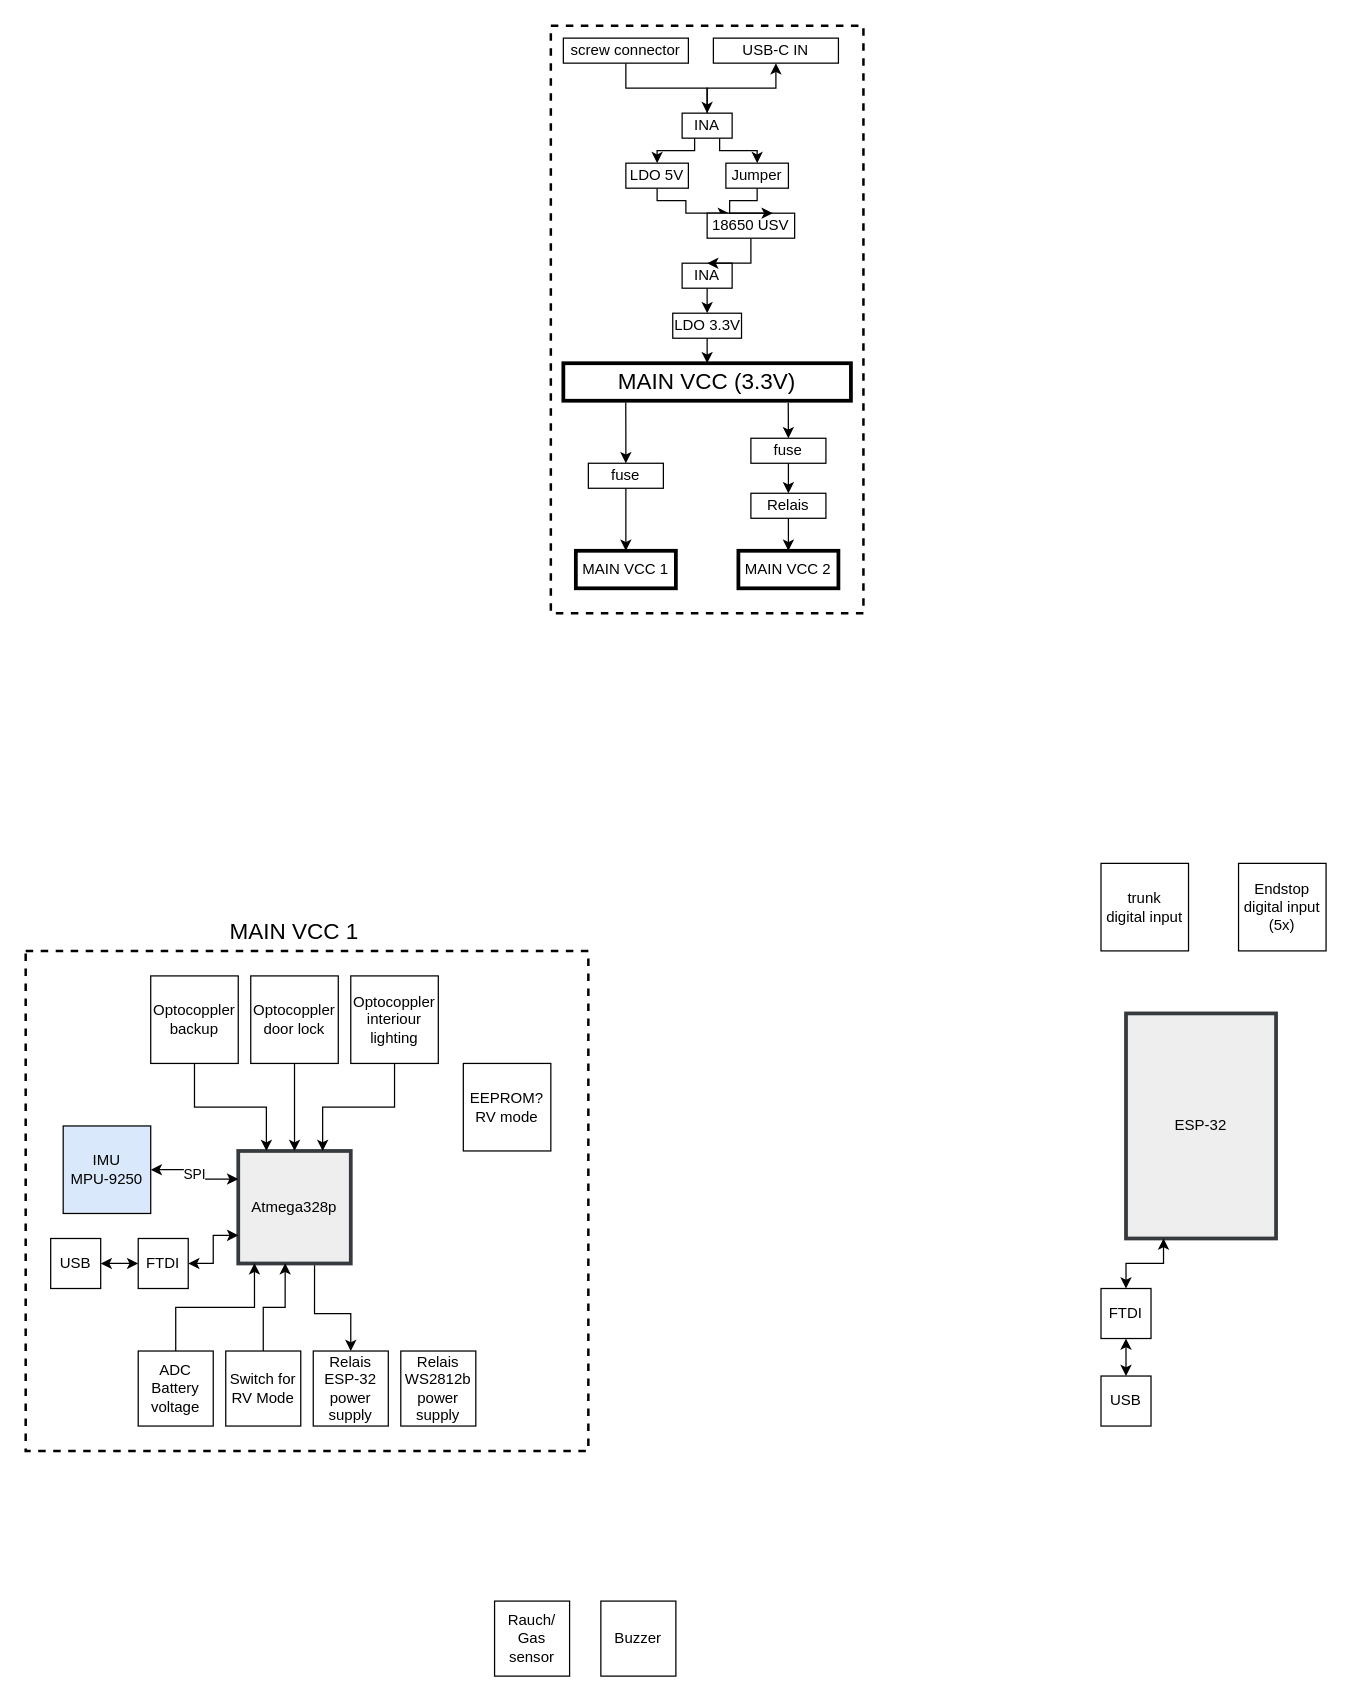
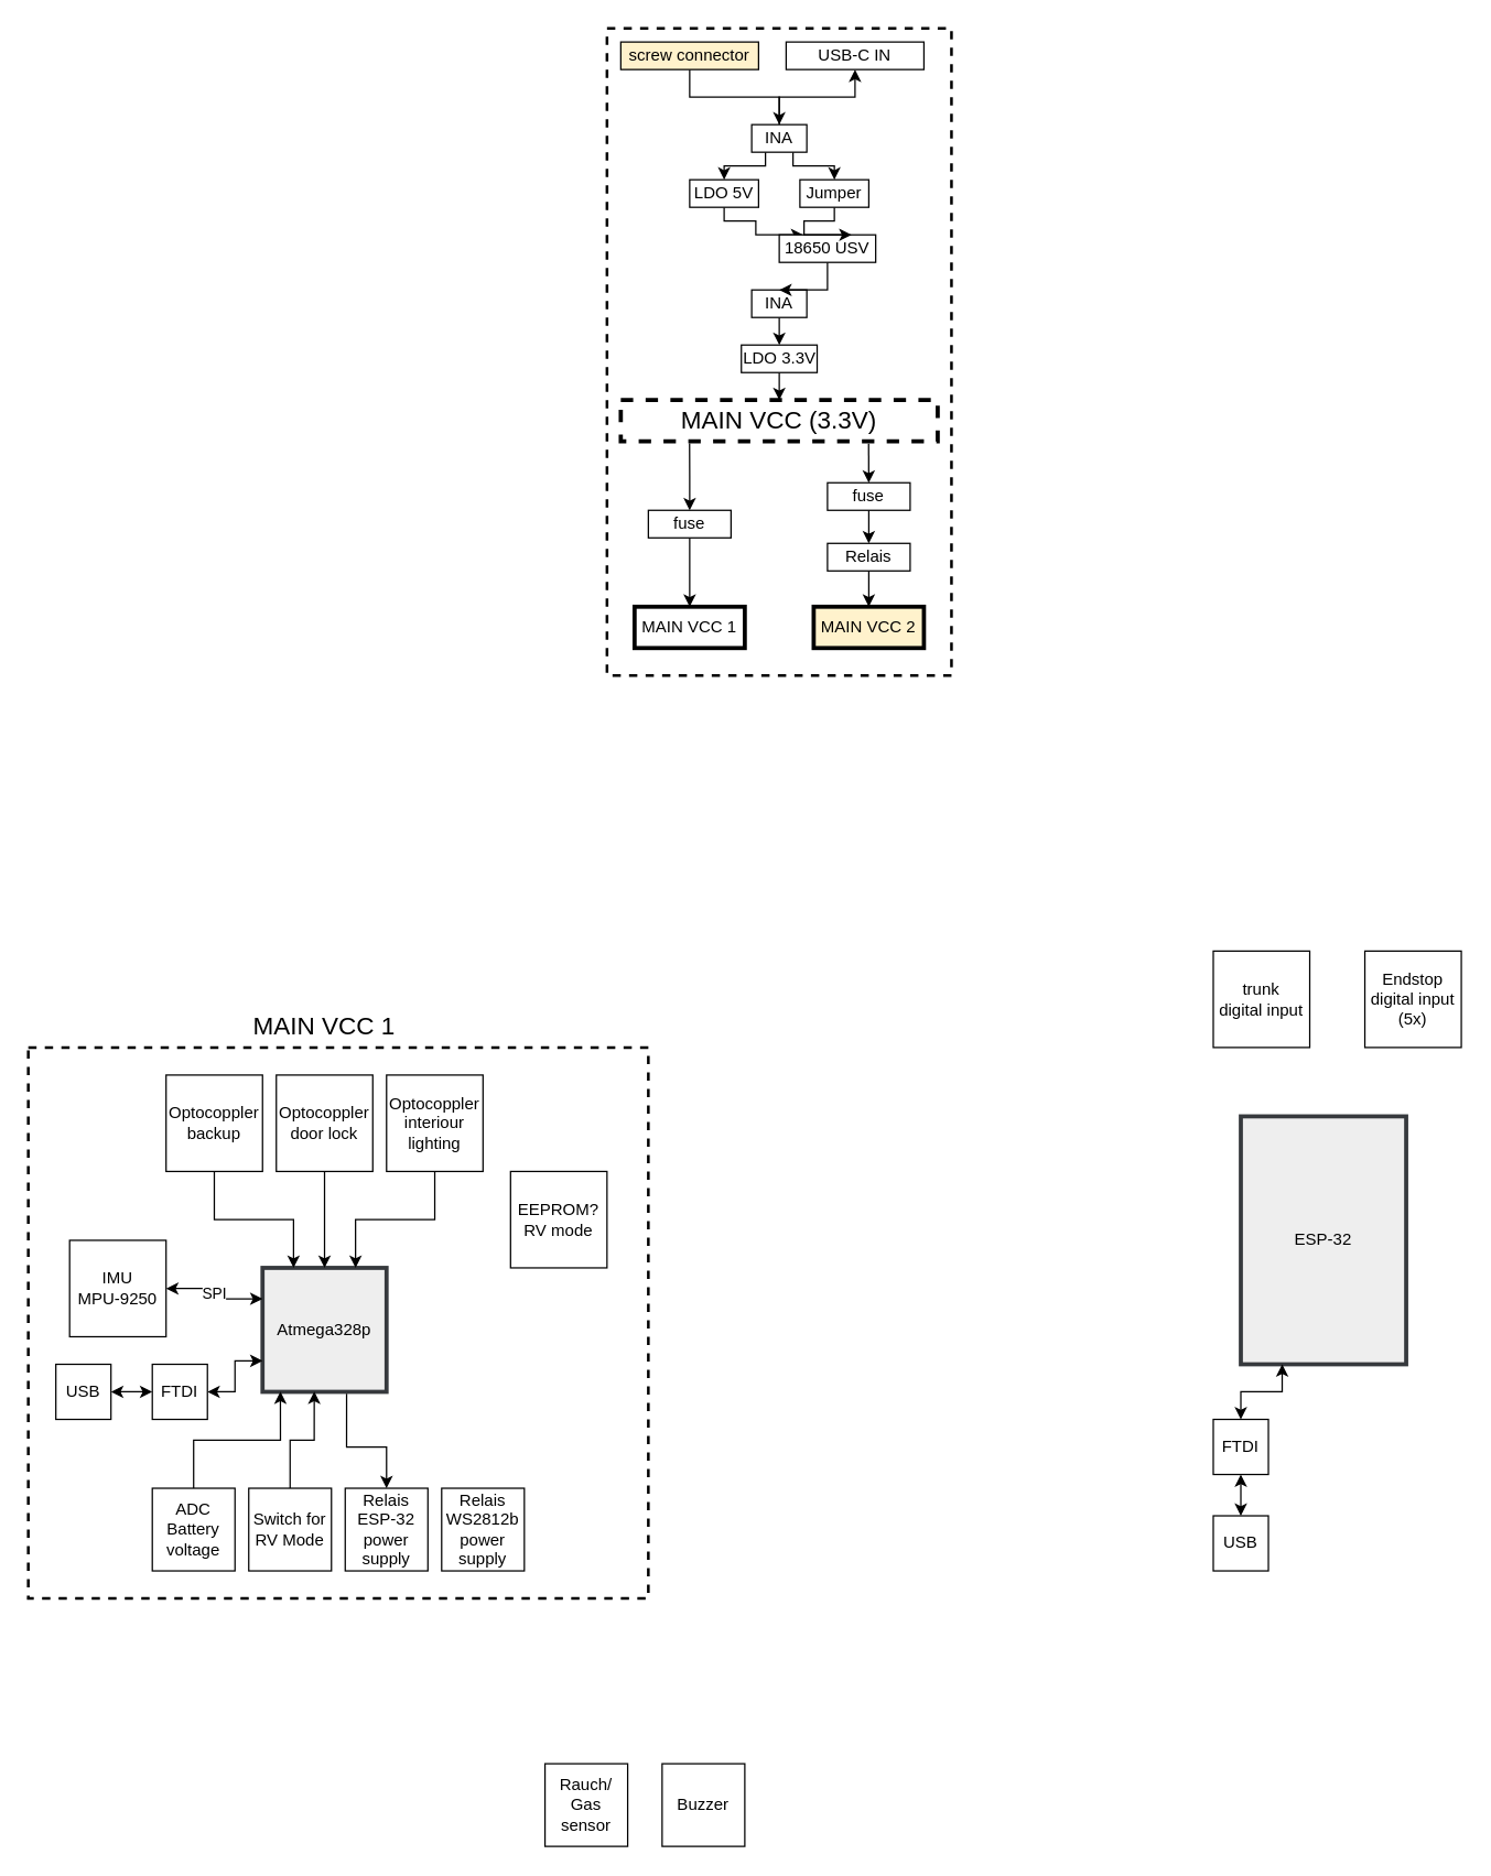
  <mxCell id="0" />
  <mxCell id="1" parent="0" />
  <mxCell id="2" value="" style="rounded=0;whiteSpace=wrap;html=1;dashed=1;strokeWidth=2;fillColor=none;" vertex="1" parent="1"><mxGeometry x="440" y="20" width="250" height="470" as="geometry" /></mxCell>
  <mxCell id="3" value="" style="rounded=0;whiteSpace=wrap;html=1;dashed=1;strokeWidth=2;fillColor=none;" vertex="1" parent="1"><mxGeometry x="20" y="760" width="450" height="400" as="geometry" /></mxCell>
  <mxCell id="4" value="ESP-32" style="rounded=0;whiteSpace=wrap;html=1;strokeWidth=3;fillColor=#eeeeee;strokeColor=#36393d;" parent="1" vertex="1"><mxGeometry x="900" y="810" width="120" height="180" as="geometry" /></mxCell>
  <mxCell id="5" value="Atmega328p" style="rounded=0;whiteSpace=wrap;html=1;fillColor=#eeeeee;strokeColor=#36393d;strokeWidth=3;" parent="1" vertex="1"><mxGeometry x="190" y="920" width="90" height="90" as="geometry" /></mxCell>
  <mxCell id="6" style="edgeStyle=orthogonalEdgeStyle;rounded=0;orthogonalLoop=1;jettySize=auto;html=1;exitX=0.5;exitY=1;exitDx=0;exitDy=0;entryX=0.75;entryY=0;entryDx=0;entryDy=0;" edge="1" parent="1" source="7" target="5"><mxGeometry relative="1" as="geometry" /></mxCell>
  <mxCell id="7" value="Optocoppler interiour lighting" style="rounded=0;whiteSpace=wrap;html=1;" parent="1" vertex="1"><mxGeometry x="280" y="780" width="70" height="70" as="geometry" /></mxCell>
  <mxCell id="8" style="edgeStyle=orthogonalEdgeStyle;rounded=0;orthogonalLoop=1;jettySize=auto;html=1;exitX=0.5;exitY=1;exitDx=0;exitDy=0;entryX=0.5;entryY=0;entryDx=0;entryDy=0;" edge="1" parent="1" source="9" target="5"><mxGeometry relative="1" as="geometry" /></mxCell>
  <mxCell id="9" value="Optocoppler door lock" style="rounded=0;whiteSpace=wrap;html=1;" vertex="1" parent="1"><mxGeometry x="200" y="780" width="70" height="70" as="geometry" /></mxCell>
  <mxCell id="10" style="edgeStyle=orthogonalEdgeStyle;rounded=0;orthogonalLoop=1;jettySize=auto;html=1;exitX=0.5;exitY=1;exitDx=0;exitDy=0;entryX=0.25;entryY=0;entryDx=0;entryDy=0;" edge="1" parent="1" source="11" target="5"><mxGeometry relative="1" as="geometry" /></mxCell>
  <mxCell id="11" value="Optocoppler backup" style="rounded=0;whiteSpace=wrap;html=1;" vertex="1" parent="1"><mxGeometry x="120" y="780" width="70" height="70" as="geometry" /></mxCell>
  <mxCell id="12" value="trunk&lt;br&gt;digital input" style="rounded=0;whiteSpace=wrap;html=1;" vertex="1" parent="1"><mxGeometry x="880" y="690" width="70" height="70" as="geometry" /></mxCell>
  <mxCell id="13" style="edgeStyle=orthogonalEdgeStyle;rounded=0;orthogonalLoop=1;jettySize=auto;html=1;exitX=0.5;exitY=0;exitDx=0;exitDy=0;entryX=0.144;entryY=0.997;entryDx=0;entryDy=0;entryPerimeter=0;startArrow=none;startFill=0;endArrow=classic;endFill=1;" edge="1" parent="1" source="14" target="5"><mxGeometry relative="1" as="geometry" /></mxCell>
  <mxCell id="14" value="ADC&lt;br&gt;Battery voltage" style="rounded=0;whiteSpace=wrap;html=1;" vertex="1" parent="1"><mxGeometry x="110" y="1080" width="60" height="60" as="geometry" /></mxCell>
  <mxCell id="15" value="SPI" style="edgeStyle=orthogonalEdgeStyle;rounded=0;orthogonalLoop=1;jettySize=auto;html=1;exitX=1;exitY=0.5;exitDx=0;exitDy=0;entryX=0;entryY=0.25;entryDx=0;entryDy=0;startArrow=classic;startFill=1;" edge="1" parent="1" source="16" target="5"><mxGeometry relative="1" as="geometry" /></mxCell>
- <mxCell id="16" value="IMU&lt;br&gt;MPU-9250" style="rounded=0;whiteSpace=wrap;html=1;fillColor=#dae8fc;" vertex="1" parent="1"><mxGeometry x="50" y="900" width="70" height="70" as="geometry" /></mxCell>
+ <mxCell id="16" value="IMU&lt;br&gt;MPU-9250" style="rounded=0;whiteSpace=wrap;html=1;" vertex="1" parent="1"><mxGeometry x="50" y="900" width="70" height="70" as="geometry" /></mxCell>
  <mxCell id="17" style="edgeStyle=orthogonalEdgeStyle;rounded=0;orthogonalLoop=1;jettySize=auto;html=1;exitX=1;exitY=0.5;exitDx=0;exitDy=0;entryX=0;entryY=0.75;entryDx=0;entryDy=0;startArrow=classic;startFill=1;" edge="1" parent="1" source="19" target="5"><mxGeometry relative="1" as="geometry" /></mxCell>
  <mxCell id="18" value="" style="edgeStyle=orthogonalEdgeStyle;rounded=0;orthogonalLoop=1;jettySize=auto;html=1;startArrow=classic;startFill=1;" edge="1" parent="1" source="19" target="20"><mxGeometry relative="1" as="geometry" /></mxCell>
  <mxCell id="19" value="FTDI" style="rounded=0;whiteSpace=wrap;html=1;" vertex="1" parent="1"><mxGeometry x="110" y="990" width="40" height="40" as="geometry" /></mxCell>
  <mxCell id="20" value="USB" style="rounded=0;whiteSpace=wrap;html=1;" vertex="1" parent="1"><mxGeometry x="40" y="990" width="40" height="40" as="geometry" /></mxCell>
  <mxCell id="21" style="edgeStyle=orthogonalEdgeStyle;rounded=0;orthogonalLoop=1;jettySize=auto;html=1;exitX=0.5;exitY=0;exitDx=0;exitDy=0;entryX=0.678;entryY=1.016;entryDx=0;entryDy=0;entryPerimeter=0;startArrow=classic;startFill=1;endArrow=none;endFill=0;" edge="1" parent="1" source="22" target="5"><mxGeometry relative="1" as="geometry"><Array as="points"><mxPoint x="280" y="1050" /><mxPoint x="251" y="1050" /></Array></mxGeometry></mxCell>
  <mxCell id="22" value="Relais&lt;br&gt;ESP-32&lt;br&gt;power supply" style="rounded=0;whiteSpace=wrap;html=1;" vertex="1" parent="1"><mxGeometry x="250" y="1080" width="60" height="60" as="geometry" /></mxCell>
  <mxCell id="23" value="Relais&lt;br&gt;WS2812b&lt;br&gt;power supply" style="rounded=0;whiteSpace=wrap;html=1;" vertex="1" parent="1"><mxGeometry x="320" y="1080" width="60" height="60" as="geometry" /></mxCell>
  <mxCell id="24" value="EEPROM?&lt;br&gt;RV mode" style="rounded=0;whiteSpace=wrap;html=1;" vertex="1" parent="1"><mxGeometry x="370" y="850" width="70" height="70" as="geometry" /></mxCell>
  <mxCell id="25" style="edgeStyle=orthogonalEdgeStyle;rounded=0;orthogonalLoop=1;jettySize=auto;html=1;exitX=0.5;exitY=0;exitDx=0;exitDy=0;entryX=0.25;entryY=1;entryDx=0;entryDy=0;startArrow=classic;startFill=1;endArrow=classic;endFill=1;" edge="1" parent="1" source="26" target="4"><mxGeometry relative="1" as="geometry" /></mxCell>
  <mxCell id="26" value="FTDI" style="rounded=0;whiteSpace=wrap;html=1;" vertex="1" parent="1"><mxGeometry x="880" y="1030" width="40" height="40" as="geometry" /></mxCell>
  <mxCell id="27" value="" style="edgeStyle=orthogonalEdgeStyle;rounded=0;orthogonalLoop=1;jettySize=auto;html=1;startArrow=classic;startFill=1;endArrow=classic;endFill=1;" edge="1" parent="1" source="28" target="26"><mxGeometry relative="1" as="geometry" /></mxCell>
  <mxCell id="28" value="USB" style="rounded=0;whiteSpace=wrap;html=1;" vertex="1" parent="1"><mxGeometry x="880" y="1100" width="40" height="40" as="geometry" /></mxCell>
  <mxCell id="29" value="&lt;font style=&quot;font-size: 18px&quot;&gt;MAIN VCC 1&lt;/font&gt;" style="text;html=1;strokeColor=none;fillColor=none;align=center;verticalAlign=middle;whiteSpace=wrap;rounded=0;dashed=1;strokeWidth=3;" vertex="1" parent="1"><mxGeometry x="165" y="730" width="140" height="30" as="geometry" /></mxCell>
  <mxCell id="30" style="edgeStyle=orthogonalEdgeStyle;rounded=0;orthogonalLoop=1;jettySize=auto;html=1;exitX=0.5;exitY=0;exitDx=0;exitDy=0;startArrow=classic;startFill=1;endArrow=none;endFill=0;" edge="1" parent="1" source="31" target="45"><mxGeometry relative="1" as="geometry" /></mxCell>
- <mxCell id="31" value="&lt;span style=&quot;font-size: 18px&quot;&gt;MAIN VCC (3.3V)&lt;/span&gt;" style="rounded=0;whiteSpace=wrap;html=1;strokeWidth=3;" vertex="1" parent="1"><mxGeometry x="450" y="290" width="230" height="30" as="geometry" /></mxCell>
+ <mxCell id="31" value="&lt;span style=&quot;font-size: 18px&quot;&gt;MAIN VCC (3.3V)&lt;/span&gt;" style="rounded=0;whiteSpace=wrap;html=1;strokeWidth=3;dashed=1;" vertex="1" parent="1"><mxGeometry x="450" y="290" width="230" height="30" as="geometry" /></mxCell>
  <mxCell id="32" style="edgeStyle=orthogonalEdgeStyle;rounded=0;orthogonalLoop=1;jettySize=auto;html=1;exitX=0.5;exitY=0;exitDx=0;exitDy=0;entryX=0.217;entryY=1.044;entryDx=0;entryDy=0;entryPerimeter=0;startArrow=classic;startFill=1;endArrow=none;endFill=0;" edge="1" parent="1" source="34" target="31"><mxGeometry relative="1" as="geometry" /></mxCell>
  <mxCell id="33" style="edgeStyle=orthogonalEdgeStyle;rounded=0;orthogonalLoop=1;jettySize=auto;html=1;exitX=0.5;exitY=1;exitDx=0;exitDy=0;entryX=0.5;entryY=0;entryDx=0;entryDy=0;startArrow=none;startFill=0;endArrow=classic;endFill=1;" edge="1" parent="1" source="34" target="38"><mxGeometry relative="1" as="geometry" /></mxCell>
  <mxCell id="34" value="fuse" style="rounded=0;whiteSpace=wrap;html=1;" vertex="1" parent="1"><mxGeometry x="470" y="370" width="60" height="20" as="geometry" /></mxCell>
  <mxCell id="35" style="edgeStyle=orthogonalEdgeStyle;rounded=0;orthogonalLoop=1;jettySize=auto;html=1;exitX=0.5;exitY=0;exitDx=0;exitDy=0;entryX=0.782;entryY=1.052;entryDx=0;entryDy=0;entryPerimeter=0;startArrow=classic;startFill=1;endArrow=none;endFill=0;" edge="1" parent="1" source="37" target="31"><mxGeometry relative="1" as="geometry" /></mxCell>
  <mxCell id="36" value="" style="edgeStyle=orthogonalEdgeStyle;rounded=0;orthogonalLoop=1;jettySize=auto;html=1;startArrow=none;startFill=0;endArrow=classic;endFill=1;" edge="1" parent="1" source="37" target="41"><mxGeometry relative="1" as="geometry" /></mxCell>
  <mxCell id="37" value="fuse" style="rounded=0;whiteSpace=wrap;html=1;" vertex="1" parent="1"><mxGeometry x="600" y="350" width="60" height="20" as="geometry" /></mxCell>
  <mxCell id="38" value="MAIN VCC 1" style="rounded=0;whiteSpace=wrap;html=1;strokeWidth=3;" vertex="1" parent="1"><mxGeometry x="460" y="440" width="80" height="30" as="geometry" /></mxCell>
- <mxCell id="39" value="MAIN VCC 2" style="rounded=0;whiteSpace=wrap;html=1;strokeWidth=3;" vertex="1" parent="1"><mxGeometry x="590" y="440" width="80" height="30" as="geometry" /></mxCell>
+ <mxCell id="39" value="MAIN VCC 2" style="rounded=0;whiteSpace=wrap;html=1;strokeWidth=3;fillColor=#fff2cc;" vertex="1" parent="1"><mxGeometry x="590" y="440" width="80" height="30" as="geometry" /></mxCell>
  <mxCell id="40" value="" style="edgeStyle=orthogonalEdgeStyle;rounded=0;orthogonalLoop=1;jettySize=auto;html=1;startArrow=none;startFill=0;endArrow=classic;endFill=1;" edge="1" parent="1" source="41" target="39"><mxGeometry relative="1" as="geometry" /></mxCell>
  <mxCell id="41" value="Relais" style="rounded=0;whiteSpace=wrap;html=1;" vertex="1" parent="1"><mxGeometry x="600" y="394" width="60" height="20" as="geometry" /></mxCell>
  <mxCell id="42" style="edgeStyle=orthogonalEdgeStyle;rounded=0;orthogonalLoop=1;jettySize=auto;html=1;exitX=0.5;exitY=1;exitDx=0;exitDy=0;entryX=0.5;entryY=0;entryDx=0;entryDy=0;startArrow=none;startFill=0;endArrow=classic;endFill=1;" edge="1" parent="1" source="43" target="49"><mxGeometry relative="1" as="geometry" /></mxCell>
- <mxCell id="43" value="screw connector" style="rounded=0;whiteSpace=wrap;html=1;" vertex="1" parent="1"><mxGeometry x="450" y="30" width="100" height="20" as="geometry" /></mxCell>
+ <mxCell id="43" value="screw connector" style="rounded=0;whiteSpace=wrap;html=1;fillColor=#fff2cc;" vertex="1" parent="1"><mxGeometry x="450" y="30" width="100" height="20" as="geometry" /></mxCell>
  <mxCell id="44" value="USB-C IN" style="rounded=0;whiteSpace=wrap;html=1;" vertex="1" parent="1"><mxGeometry x="570" y="30" width="100" height="20" as="geometry" /></mxCell>
  <mxCell id="45" value="LDO 3.3V" style="rounded=0;whiteSpace=wrap;html=1;" vertex="1" parent="1"><mxGeometry x="537.5" y="250" width="55" height="20" as="geometry" /></mxCell>
  <mxCell id="46" style="edgeStyle=orthogonalEdgeStyle;rounded=0;orthogonalLoop=1;jettySize=auto;html=1;exitX=0.5;exitY=0;exitDx=0;exitDy=0;entryX=0.5;entryY=1;entryDx=0;entryDy=0;startArrow=none;startFill=0;endArrow=classic;endFill=1;" edge="1" parent="1" source="49" target="44"><mxGeometry relative="1" as="geometry" /></mxCell>
  <mxCell id="47" style="edgeStyle=orthogonalEdgeStyle;rounded=0;orthogonalLoop=1;jettySize=auto;html=1;exitX=0.25;exitY=1;exitDx=0;exitDy=0;entryX=0.5;entryY=0;entryDx=0;entryDy=0;startArrow=none;startFill=0;endArrow=classic;endFill=1;" edge="1" parent="1" source="49" target="58"><mxGeometry relative="1" as="geometry"><Array as="points"><mxPoint x="555" y="120" /><mxPoint x="525" y="120" /></Array></mxGeometry></mxCell>
  <mxCell id="48" style="edgeStyle=orthogonalEdgeStyle;rounded=0;orthogonalLoop=1;jettySize=auto;html=1;exitX=0.75;exitY=1;exitDx=0;exitDy=0;entryX=0.5;entryY=0;entryDx=0;entryDy=0;startArrow=none;startFill=0;endArrow=classic;endFill=1;" edge="1" parent="1" source="49" target="62"><mxGeometry relative="1" as="geometry"><Array as="points"><mxPoint x="575" y="120" /><mxPoint x="605" y="120" /></Array></mxGeometry></mxCell>
  <mxCell id="49" value="INA" style="rounded=0;whiteSpace=wrap;html=1;" vertex="1" parent="1"><mxGeometry x="545" y="90" width="40" height="20" as="geometry" /></mxCell>
  <mxCell id="50" value="Endstop&lt;br&gt;digital input&lt;br&gt;(5x)" style="rounded=0;whiteSpace=wrap;html=1;" vertex="1" parent="1"><mxGeometry x="990" y="690" width="70" height="70" as="geometry" /></mxCell>
  <mxCell id="51" value="Rauch/ Gas sensor" style="rounded=0;whiteSpace=wrap;html=1;" vertex="1" parent="1"><mxGeometry x="395" y="1280" width="60" height="60" as="geometry" /></mxCell>
  <mxCell id="52" value="Buzzer" style="rounded=0;whiteSpace=wrap;html=1;" vertex="1" parent="1"><mxGeometry x="480" y="1280" width="60" height="60" as="geometry" /></mxCell>
  <mxCell id="53" style="edgeStyle=orthogonalEdgeStyle;rounded=0;orthogonalLoop=1;jettySize=auto;html=1;exitX=0.5;exitY=0;exitDx=0;exitDy=0;entryX=0.417;entryY=0.997;entryDx=0;entryDy=0;entryPerimeter=0;startArrow=none;startFill=0;endArrow=classic;endFill=1;" edge="1" parent="1" source="54" target="5"><mxGeometry relative="1" as="geometry" /></mxCell>
  <mxCell id="54" value="Switch for RV Mode" style="rounded=0;whiteSpace=wrap;html=1;" vertex="1" parent="1"><mxGeometry x="180" y="1080" width="60" height="60" as="geometry" /></mxCell>
  <mxCell id="55" style="edgeStyle=orthogonalEdgeStyle;rounded=0;orthogonalLoop=1;jettySize=auto;html=1;exitX=0.5;exitY=1;exitDx=0;exitDy=0;entryX=0.5;entryY=0;entryDx=0;entryDy=0;startArrow=none;startFill=0;endArrow=classic;endFill=1;" edge="1" parent="1" source="56" target="45"><mxGeometry relative="1" as="geometry" /></mxCell>
  <mxCell id="56" value="INA" style="rounded=0;whiteSpace=wrap;html=1;" vertex="1" parent="1"><mxGeometry x="545" y="210" width="40" height="20" as="geometry" /></mxCell>
  <mxCell id="57" style="edgeStyle=orthogonalEdgeStyle;rounded=0;orthogonalLoop=1;jettySize=auto;html=1;exitX=0.5;exitY=1;exitDx=0;exitDy=0;entryX=0.25;entryY=0;entryDx=0;entryDy=0;startArrow=none;startFill=0;endArrow=classic;endFill=1;" edge="1" parent="1" source="58" target="60"><mxGeometry relative="1" as="geometry"><Array as="points"><mxPoint x="525" y="160" /><mxPoint x="548" y="160" /></Array></mxGeometry></mxCell>
  <mxCell id="58" value="LDO 5V" style="rounded=0;whiteSpace=wrap;html=1;" vertex="1" parent="1"><mxGeometry x="500" y="130" width="50" height="20" as="geometry" /></mxCell>
  <mxCell id="59" style="edgeStyle=orthogonalEdgeStyle;rounded=0;orthogonalLoop=1;jettySize=auto;html=1;exitX=0.5;exitY=1;exitDx=0;exitDy=0;entryX=0.5;entryY=0;entryDx=0;entryDy=0;startArrow=none;startFill=0;endArrow=classic;endFill=1;" edge="1" parent="1" source="60" target="56"><mxGeometry relative="1" as="geometry" /></mxCell>
  <mxCell id="60" value="18650 USV" style="rounded=0;whiteSpace=wrap;html=1;" vertex="1" parent="1"><mxGeometry x="565" y="170" width="70" height="20" as="geometry" /></mxCell>
  <mxCell id="61" style="edgeStyle=orthogonalEdgeStyle;rounded=0;orthogonalLoop=1;jettySize=auto;html=1;exitX=0.5;exitY=1;exitDx=0;exitDy=0;entryX=0.75;entryY=0;entryDx=0;entryDy=0;startArrow=none;startFill=0;endArrow=classic;endFill=1;" edge="1" parent="1" source="62" target="60"><mxGeometry relative="1" as="geometry"><Array as="points"><mxPoint x="605" y="160" /><mxPoint x="583" y="160" /></Array></mxGeometry></mxCell>
  <mxCell id="62" value="Jumper" style="rounded=0;whiteSpace=wrap;html=1;" vertex="1" parent="1"><mxGeometry x="580" y="130" width="50" height="20" as="geometry" /></mxCell>
